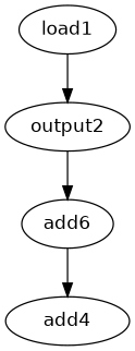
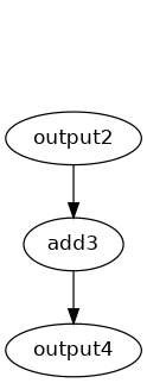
  digraph {
    fontname="DejaVu Sans"
    node [fontname="DejaVu Sans" opcode=add]
    edge [fontname="DejaVu Sans" operand=0]
    n1 [label=output2]
-   add3 [label=add6]
-   output4 [opcode=output label=add4]
-   load1 [opcode=load]
+   add3
+   output4 [opcode=output]
    n1 -> add3
    add3 -> output4
-   load1 -> n1 [operand=1]
  }
